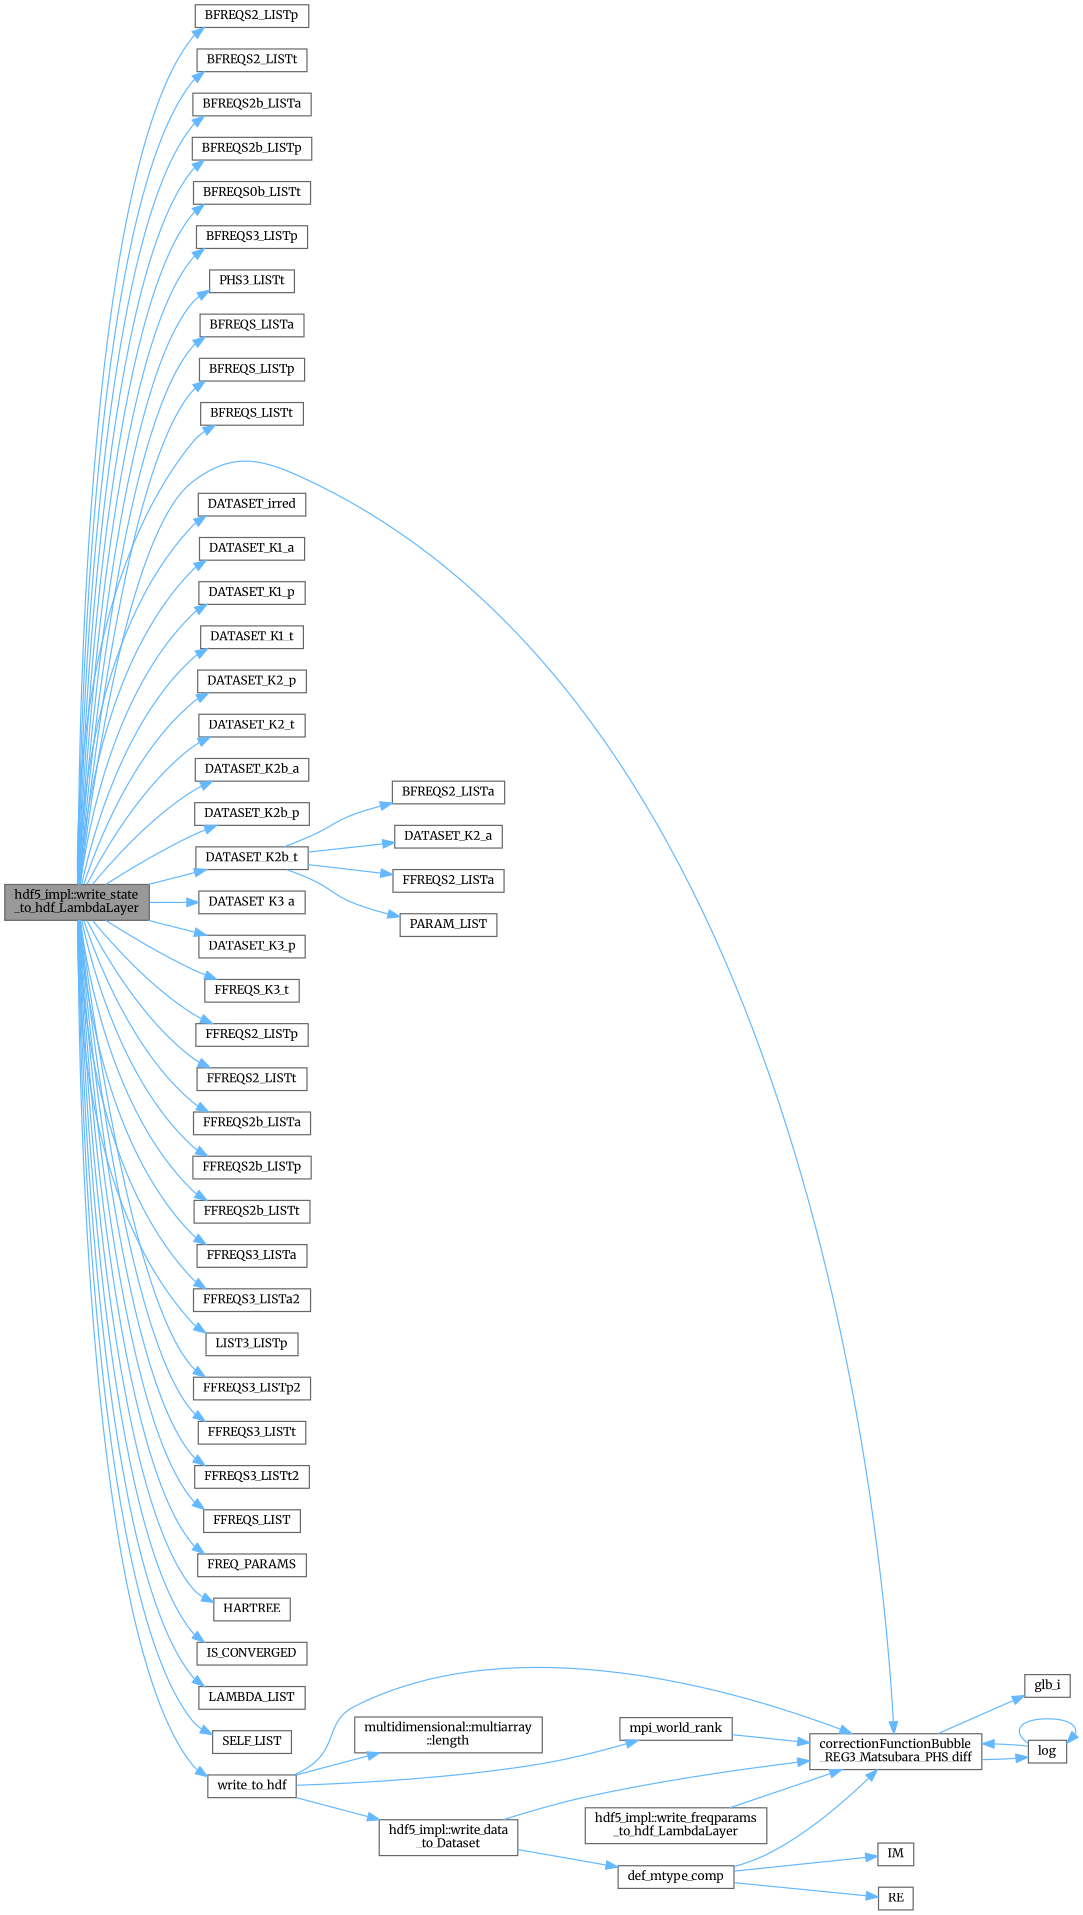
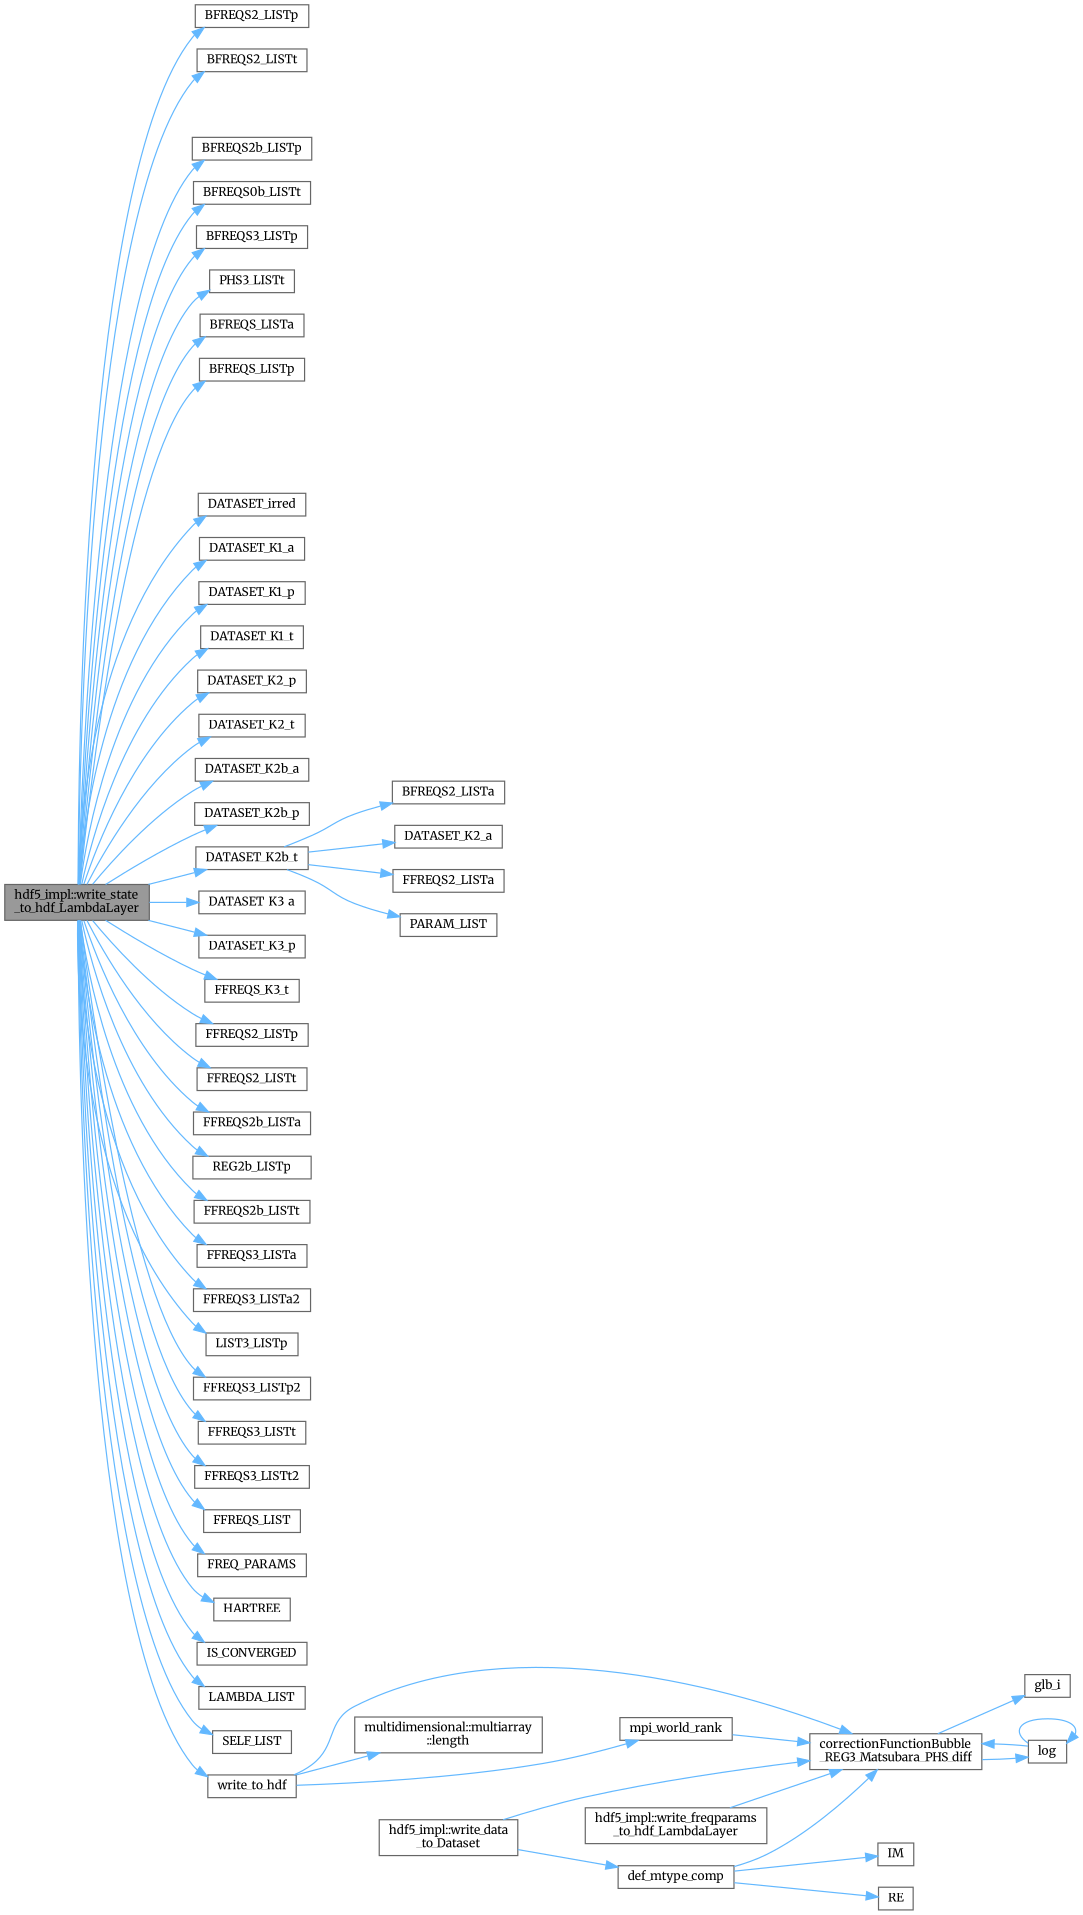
  digraph {
    fontname=Merriweather
    rankdir=LR
    node [color=grey40 fillcolor=white fontname=Merriweather fontsize=10 shape=box style=filled]
    edge [color=steelblue1 fontname=Merriweather fontsize=10 labelfontname=Helvetica labelfontsize=10 style=solid]
    n1 [color=gray40 fillcolor=grey60 fontcolor=black height=0.2 label="hdf5_impl::write_state\l_to_hdf_LambdaLayer" width=0.4]
    n2 [height=0.2 label=BFREQS2_LISTp width=0.4]
    n3 [height=0.2 label=BFREQS2_LISTt width=0.4]
-   n4 [height=0.2 label=BFREQS2b_LISTa width=0.4]
    n5 [height=0.2 label=BFREQS2b_LISTp width=0.4]
    n6 [height=0.2 label=BFREQS0b_LISTt width=0.4]
    n7 [height=0.2 label=BFREQS3_LISTp width=0.4]
    n8 [height=0.2 label=PHS3_LISTt width=0.4]
    n9 [height=0.2 label=BFREQS_LISTa width=0.4]
    n10 [height=0.2 label=BFREQS_LISTp width=0.4]
-   n11 [height=0.2 label=BFREQS_LISTt width=0.4]
    n12 [height=0.2 label="correctionFunctionBubble\l_REG3_Matsubara_PHS_diff" width=0.4]
    n13 [height=0.2 label=DATASET_irred width=0.4]
    n14 [height=0.2 label=DATASET_K1_a width=0.4]
    n15 [height=0.2 label=DATASET_K1_p width=0.4]
    n16 [height=0.2 label=DATASET_K1_t width=0.4]
    n17 [height=0.2 label=DATASET_K2_p width=0.4]
    n18 [height=0.2 label=DATASET_K2_t width=0.4]
    n19 [height=0.2 label=DATASET_K2b_a width=0.4]
    n20 [height=0.2 label=DATASET_K2b_p width=0.4]
    n21 [height=0.2 label=DATASET_K2b_t width=0.4]
    n22 [height=0.2 label=DATASET_K3_a width=0.4]
    n23 [height=0.2 label=DATASET_K3_p width=0.4]
    n24 [height=0.2 label=FFREQS_K3_t width=0.4]
    n25 [height=0.2 label=FFREQS2_LISTp width=0.4]
    n26 [height=0.2 label=FFREQS2_LISTt width=0.4]
    n27 [height=0.2 label=FFREQS2b_LISTa width=0.4]
-   n28 [height=0.2 label=FFREQS2b_LISTp width=0.4]
+   n28 [height=0.2 label=REG2b_LISTp width=0.4]
    n29 [height=0.2 label=FFREQS2b_LISTt width=0.4]
    n30 [height=0.2 label=FFREQS3_LISTa width=0.4]
    n31 [height=0.2 label=FFREQS3_LISTa2 width=0.4]
    n32 [height=0.2 label=LIST3_LISTp width=0.4]
    n33 [height=0.2 label=FFREQS3_LISTp2 width=0.4]
    n34 [height=0.2 label=FFREQS3_LISTt width=0.4]
    n35 [height=0.2 label=FFREQS3_LISTt2 width=0.4]
    n36 [height=0.2 label=FFREQS_LIST width=0.4]
    n37 [height=0.2 label=FREQ_PARAMS width=0.4]
    n38 [height=0.2 label=HARTREE width=0.4]
    n39 [height=0.2 label=IS_CONVERGED width=0.4]
    n40 [height=0.2 label=LAMBDA_LIST width=0.4]
    n41 [height=0.2 label=SELF_LIST width=0.4]
    n42 [height=0.2 label=write_to_hdf width=0.4]
    n43 [height=0.2 label=BFREQS2_LISTa width=0.4]
    n44 [height=0.2 label=glb_i width=0.4]
    n45 [height=0.2 label=log width=0.4]
    n46 [height=0.2 label=DATASET_K2_a width=0.4]
    n47 [height=0.2 label=FFREQS2_LISTa width=0.4]
    n48 [height=0.2 label=PARAM_LIST width=0.4]
    n49 [height=0.2 label="hdf5_impl::write_freqparams\l_to_hdf_LambdaLayer" width=0.4]
    n50 [height=0.2 label="multidimensional::multiarray\l::length" width=0.4]
    n51 [height=0.2 label=mpi_world_rank width=0.4]
    n52 [height=0.2 label="hdf5_impl::write_data\l_to_Dataset" width=0.4]
    n53 [height=0.2 label=def_mtype_comp width=0.4]
    n54 [height=0.2 label=IM width=0.4]
    n55 [height=0.2 label=RE width=0.4]
    n1 -> n2
    n1 -> n3
-   n1 -> n4
    n1 -> n5
    n1 -> n6
    n1 -> n7
    n1 -> n8
    n1 -> n9
    n1 -> n10
-   n1 -> n11
-   n1 -> n12
    n1 -> n13
    n1 -> n14
    n1 -> n15
    n1 -> n16
    n1 -> n17
    n1 -> n18
    n1 -> n19
    n1 -> n20
    n1 -> n21
    n1 -> n22
    n1 -> n23
    n1 -> n24
    n1 -> n25
    n1 -> n26
    n1 -> n27
    n1 -> n28
    n1 -> n29
    n1 -> n30
    n1 -> n31
    n1 -> n32
    n1 -> n33
    n1 -> n34
    n1 -> n35
    n1 -> n36
    n1 -> n37
    n1 -> n38
    n1 -> n39
    n1 -> n40
    n1 -> n41
    n1 -> n42
    n12 -> n44
    n12 -> n45
    n21 -> n43
    n21 -> n46
    n21 -> n47
    n21 -> n48
    n42 -> n12
    n42 -> n50
    n42 -> n51
-   n42 -> n52
    n45 -> n12
    n45 -> n45
    n49 -> n12
    n51 -> n12
    n52 -> n12
    n52 -> n53
    n53 -> n12
    n53 -> n54
    n53 -> n55
  }
